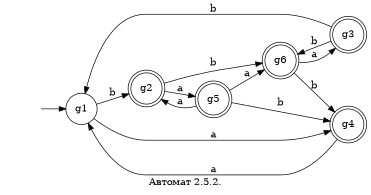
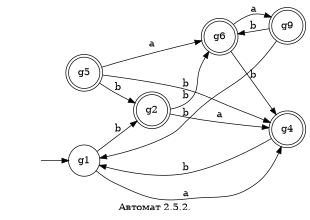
  digraph {
    label="Автомат 2.5.2."
    rankdir=LR
    node [shape=doublecircle]
    "" [shape=none]
    g1 [shape=circle]
    g2
    g4
    g5
    g6
-   g3
+   g3 [label=g9]
    "" -> g1
    g1 -> g2 [label=b]
    g1 -> g4 [label=a]
-   g2 -> g5 [label=a]
+   g2 -> g4 [label=a]
    g2 -> g6 [label=b]
-   g4 -> g1 [label=a]
-   g5 -> g2 [label=a]
+   g4 -> g1 [label=b]
+   g5 -> g2 [label=b]
    g5 -> g4 [label=b]
    g5 -> g6 [label=a]
    g6 -> g4 [label=b]
    g6 -> g3 [label=a]
    g3 -> g1 [label=b]
    g3 -> g6 [label=b]
  }
